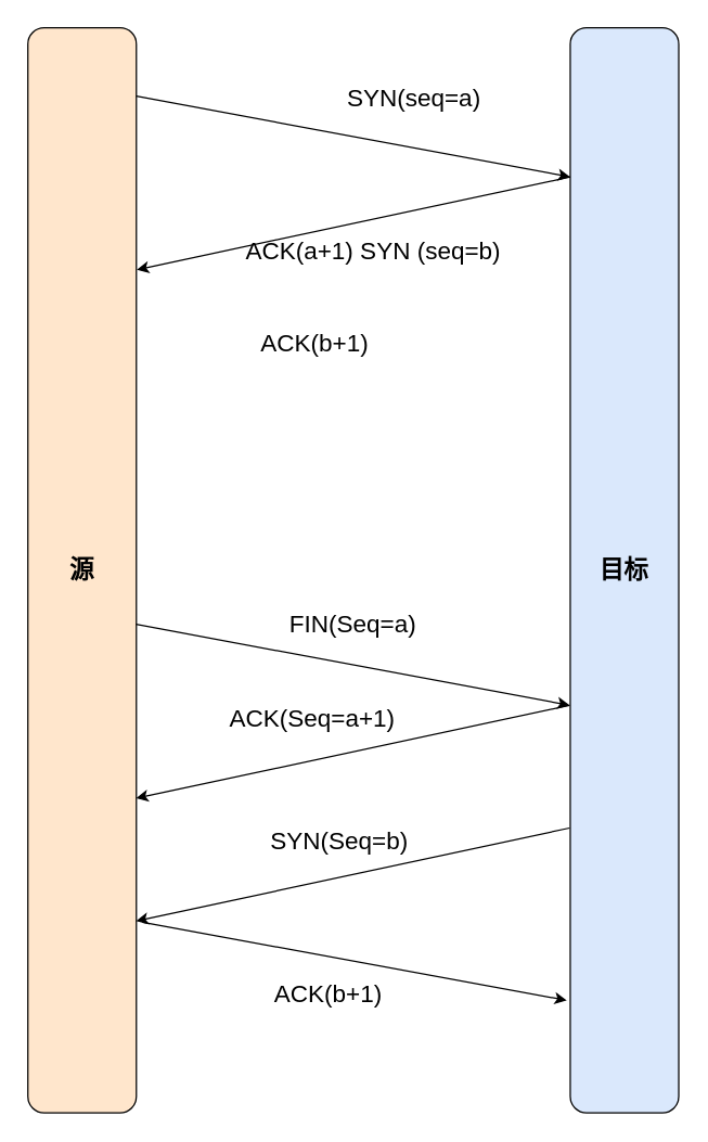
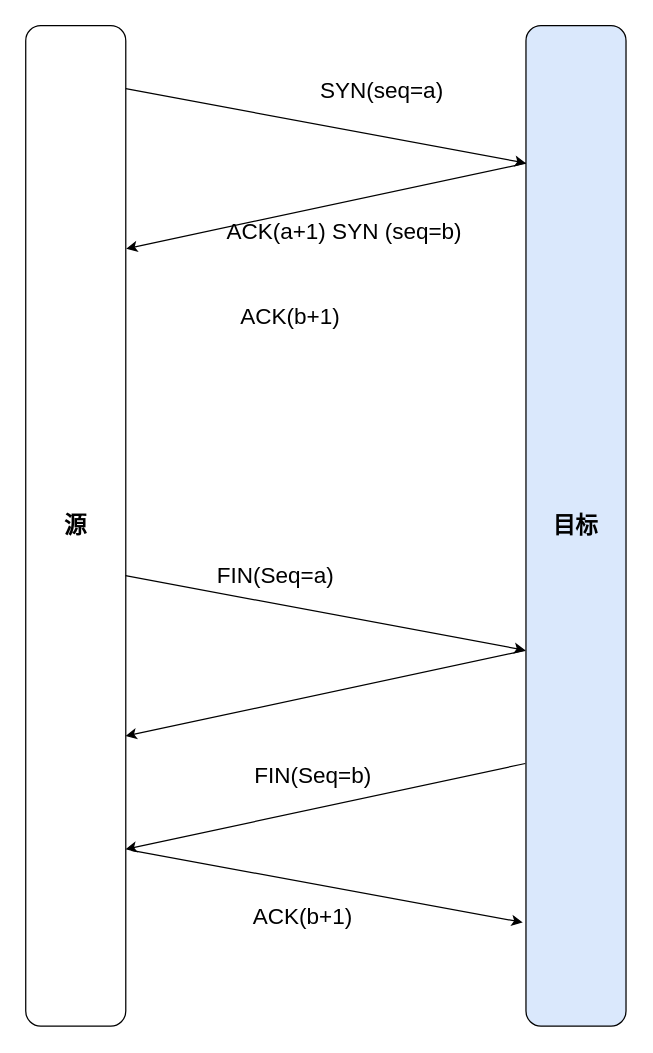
  <mxCell id="0" />
  <mxCell id="1" parent="0" />
- <mxCell id="2" value="源" style="rounded=1;whiteSpace=wrap;html=1;fontSize=18;fontStyle=1;fillColor=#ffe6cc;" vertex="1" parent="1"><mxGeometry x="20" y="20" width="80" height="800" as="geometry" /></mxCell>
+ <mxCell id="2" value="源" style="rounded=1;whiteSpace=wrap;html=1;fontSize=18;fontStyle=1" vertex="1" parent="1"><mxGeometry x="20" y="20" width="80" height="800" as="geometry" /></mxCell>
  <mxCell id="3" value="目标" style="rounded=1;whiteSpace=wrap;html=1;fontStyle=1;fontSize=18;fillColor=#dae8fc;" vertex="1" parent="1"><mxGeometry x="420" y="20" width="80" height="800" as="geometry" /></mxCell>
  <mxCell id="4" value="" style="endArrow=classic;html=1;fontSize=18;exitX=1;exitY=0.063;exitDx=0;exitDy=0;exitPerimeter=0;" edge="1" parent="1" source="2"><mxGeometry width="50" height="50" relative="1" as="geometry"><mxPoint x="140" y="80" as="sourcePoint" /><mxPoint x="420" y="130" as="targetPoint" /></mxGeometry></mxCell>
  <mxCell id="5" value="" style="endArrow=classic;html=1;fontSize=18;entryX=1.004;entryY=0.223;entryDx=0;entryDy=0;entryPerimeter=0;" edge="1" parent="1" target="2"><mxGeometry width="50" height="50" relative="1" as="geometry"><mxPoint x="420" y="130" as="sourcePoint" /><mxPoint x="70" y="840" as="targetPoint" /></mxGeometry></mxCell>
  <mxCell id="6" value="" style="endArrow=classic;html=1;fontSize=18;exitX=1;exitY=0.063;exitDx=0;exitDy=0;exitPerimeter=0;" edge="1" parent="1"><mxGeometry width="50" height="50" relative="1" as="geometry"><mxPoint x="99.794" y="459.853" as="sourcePoint" /><mxPoint x="419.5" y="519.5" as="targetPoint" /></mxGeometry></mxCell>
  <mxCell id="7" value="" style="endArrow=classic;html=1;fontSize=18;entryX=1.004;entryY=0.223;entryDx=0;entryDy=0;entryPerimeter=0;" edge="1" parent="1"><mxGeometry width="50" height="50" relative="1" as="geometry"><mxPoint x="419.5" y="519.5" as="sourcePoint" /><mxPoint x="99.794" y="588.088" as="targetPoint" /></mxGeometry></mxCell>
  <mxCell id="8" value="" style="endArrow=classic;html=1;fontSize=18;exitX=1.063;exitY=0.226;exitDx=0;exitDy=0;exitPerimeter=0;entryX=-0.026;entryY=0.298;entryDx=0;entryDy=0;entryPerimeter=0;" edge="1" parent="1"><mxGeometry width="50" height="50" relative="1" as="geometry"><mxPoint x="104.5" y="679.441" as="sourcePoint" /><mxPoint x="417.441" y="737.088" as="targetPoint" /></mxGeometry></mxCell>
  <mxCell id="9" value="" style="endArrow=classic;html=1;fontSize=18;entryX=1.004;entryY=0.223;entryDx=0;entryDy=0;entryPerimeter=0;" edge="1" parent="1"><mxGeometry width="50" height="50" relative="1" as="geometry"><mxPoint x="419.5" y="610" as="sourcePoint" /><mxPoint x="99.794" y="678.588" as="targetPoint" /></mxGeometry></mxCell>
  <mxCell id="10" value="SYN(seq=a)" style="text;html=1;strokeColor=none;fillColor=none;align=center;verticalAlign=middle;whiteSpace=wrap;rounded=0;fontSize=18;" vertex="1" parent="1"><mxGeometry x="245" y="62" width="120" height="20" as="geometry" /></mxCell>
  <mxCell id="11" value="ACK(a+1) SYN (seq=b)" style="text;html=1;strokeColor=none;fillColor=none;align=center;verticalAlign=middle;whiteSpace=wrap;rounded=0;fontSize=18;" vertex="1" parent="1"><mxGeometry x="155" y="175" width="240" height="20" as="geometry" /></mxCell>
  <mxCell id="12" value="ACK(b+1)" style="text;html=1;resizable=0;points=[];autosize=1;align=left;verticalAlign=top;spacingTop=-4;fontSize=18;" vertex="1" parent="1"><mxGeometry x="190" y="240" width="100" height="20" as="geometry" /></mxCell>
- <mxCell id="13" value="FIN(Seq=a)" style="text;html=1;strokeColor=none;fillColor=none;align=center;verticalAlign=middle;whiteSpace=wrap;rounded=0;fontSize=18;" vertex="1" parent="1"><mxGeometry x="200" y="450" width="120" height="20" as="geometry" /></mxCell>
- <mxCell id="14" value="ACK(Seq=a+1)" style="text;html=1;strokeColor=none;fillColor=none;align=center;verticalAlign=middle;whiteSpace=wrap;rounded=0;fontSize=18;" vertex="1" parent="1"><mxGeometry x="170" y="520" width="120" height="20" as="geometry" /></mxCell>
- <mxCell id="15" value="SYN(Seq=b)" style="text;html=1;strokeColor=none;fillColor=none;align=center;verticalAlign=middle;whiteSpace=wrap;rounded=0;fontSize=18;" vertex="1" parent="1"><mxGeometry x="190" y="610" width="120" height="20" as="geometry" /></mxCell>
+ <mxCell id="13" value="FIN(Seq=a)" style="text;html=1;strokeColor=none;fillColor=none;align=center;verticalAlign=middle;whiteSpace=wrap;rounded=0;fontSize=18;" vertex="1" parent="1"><mxGeometry x="160" y="450" width="120" height="20" as="geometry" /></mxCell>
+ <mxCell id="15" value="FIN(Seq=b)" style="text;html=1;strokeColor=none;fillColor=none;align=center;verticalAlign=middle;whiteSpace=wrap;rounded=0;fontSize=18;" vertex="1" parent="1"><mxGeometry x="190" y="610" width="120" height="20" as="geometry" /></mxCell>
  <mxCell id="16" value="ACK(b+1)" style="text;html=1;resizable=0;points=[];autosize=1;align=left;verticalAlign=top;spacingTop=-4;fontSize=18;" vertex="1" parent="1"><mxGeometry x="200" y="720" width="100" height="20" as="geometry" /></mxCell>
